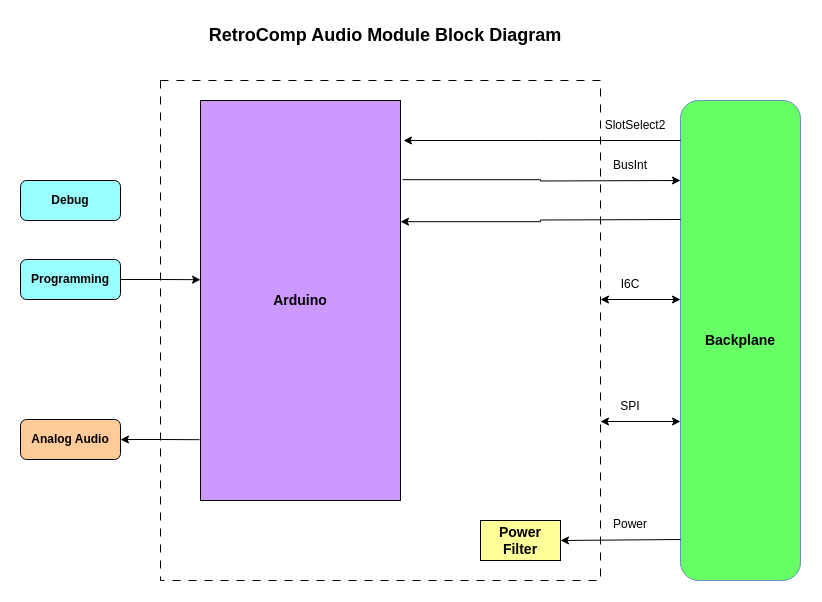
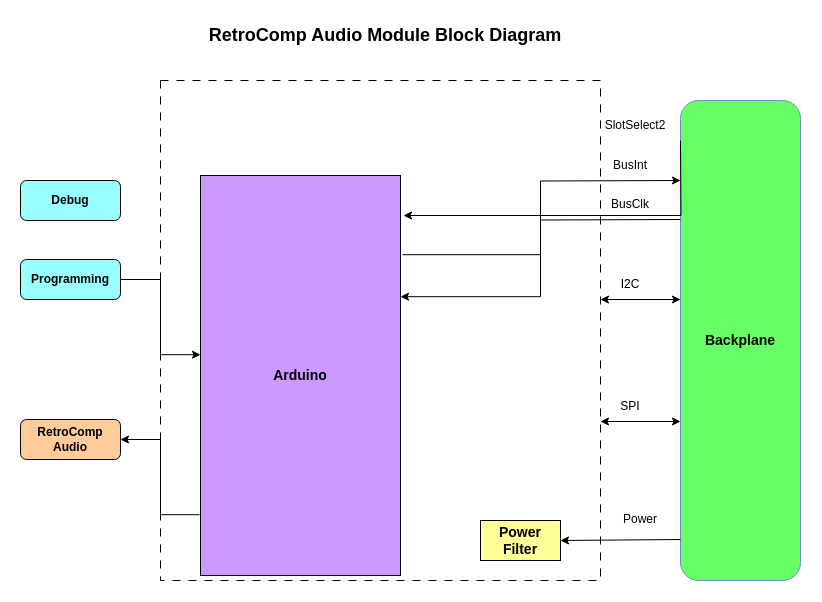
  <mxCell id="0" />
  <mxCell id="1" parent="0" />
  <mxCell id="2" value="" style="rounded=0;whiteSpace=wrap;html=1;dashed=1;dashPattern=8 8;" parent="1" vertex="1"><mxGeometry x="160" y="80" width="440" height="500" as="geometry" /></mxCell>
  <mxCell id="3" value="&lt;b&gt;&lt;font style=&quot;font-size: 14px;&quot;&gt;Backplane&lt;/font&gt;&lt;/b&gt;" style="rounded=1;whiteSpace=wrap;html=1;fillColor=#66FF66;strokeColor=#6c8ebf;" parent="1" vertex="1"><mxGeometry x="680" y="100" width="120" height="480" as="geometry" /></mxCell>
  <mxCell id="4" value="&lt;b&gt;Debug&lt;/b&gt;" style="rounded=1;whiteSpace=wrap;html=1;fillColor=#99FFFF;" parent="1" vertex="1"><mxGeometry x="20" y="180" width="100" height="40" as="geometry" /></mxCell>
- <mxCell id="5" value="&lt;span style=&quot;font-size: 14px;&quot;&gt;&lt;b&gt;Arduino&lt;/b&gt;&lt;/span&gt;" style="rounded=0;whiteSpace=wrap;html=1;fillColor=#CC99FF;" parent="1" vertex="1"><mxGeometry x="200" y="100" width="200" height="400" as="geometry" /></mxCell>
+ <mxCell id="5" value="&lt;span style=&quot;font-size: 14px;&quot;&gt;&lt;b&gt;Arduino&lt;/b&gt;&lt;/span&gt;" style="rounded=0;whiteSpace=wrap;html=1;fillColor=#CC99FF;" parent="1" vertex="1"><mxGeometry x="200" y="175" width="200" height="400" as="geometry" /></mxCell>
  <mxCell id="6" style="edgeStyle=orthogonalEdgeStyle;rounded=0;orthogonalLoop=1;jettySize=auto;html=1;exitX=1;exitY=0.75;exitDx=0;exitDy=0;entryX=0;entryY=0.75;entryDx=0;entryDy=0;startArrow=classic;startFill=1;" parent="1" edge="1"><mxGeometry relative="1" as="geometry"><mxPoint x="600" y="421" as="sourcePoint" /><mxPoint x="680" y="421" as="targetPoint" /></mxGeometry></mxCell>
  <mxCell id="7" value="&lt;span style=&quot;font-size: 14px;&quot;&gt;&lt;b&gt;Power&lt;/b&gt;&lt;/span&gt;&lt;div&gt;&lt;span style=&quot;font-size: 14px;&quot;&gt;&lt;b&gt;Filter&lt;/b&gt;&lt;/span&gt;&lt;/div&gt;" style="rounded=0;whiteSpace=wrap;html=1;fillColor=#FFFF99;" parent="1" vertex="1"><mxGeometry x="480" y="520" width="80" height="40" as="geometry" /></mxCell>
  <mxCell id="8" value="SPI" style="text;html=1;align=center;verticalAlign=middle;whiteSpace=wrap;rounded=0;" parent="1" vertex="1"><mxGeometry x="600" y="391" width="60" height="30" as="geometry" /></mxCell>
  <mxCell id="9" value="&lt;b&gt;&lt;font style=&quot;font-size: 18px;&quot;&gt;RetroComp Audio Module Block Diagram&lt;/font&gt;&lt;/b&gt;" style="text;html=1;align=center;verticalAlign=middle;whiteSpace=wrap;rounded=0;" parent="1" vertex="1"><mxGeometry x="200" y="20" width="370" height="30" as="geometry" /></mxCell>
  <mxCell id="10" style="edgeStyle=orthogonalEdgeStyle;rounded=0;orthogonalLoop=1;jettySize=auto;html=1;exitX=1.01;exitY=0.198;exitDx=0;exitDy=0;entryX=0;entryY=0.75;entryDx=0;entryDy=0;exitPerimeter=0;startArrow=none;startFill=0;endArrow=classic;endFill=1;" parent="1" source="5" edge="1"><mxGeometry relative="1" as="geometry"><mxPoint x="600" y="180" as="sourcePoint" /><mxPoint x="680" y="180" as="targetPoint" /></mxGeometry></mxCell>
  <mxCell id="11" value="BusInt" style="text;html=1;align=center;verticalAlign=middle;whiteSpace=wrap;rounded=0;" parent="1" vertex="1"><mxGeometry x="600" y="150" width="60" height="30" as="geometry" /></mxCell>
  <mxCell id="12" style="edgeStyle=orthogonalEdgeStyle;rounded=0;orthogonalLoop=1;jettySize=auto;html=1;exitX=1;exitY=0.75;exitDx=0;exitDy=0;entryX=1;entryY=0.303;entryDx=0;entryDy=0;entryPerimeter=0;" parent="1" target="5" edge="1"><mxGeometry relative="1" as="geometry"><mxPoint x="680" y="219" as="sourcePoint" /><mxPoint x="600" y="219" as="targetPoint" /></mxGeometry></mxCell>
+ <mxCell id="13" value="BusClk" style="text;html=1;align=center;verticalAlign=middle;whiteSpace=wrap;rounded=0;" parent="1" vertex="1"><mxGeometry x="600" y="189" width="60" height="30" as="geometry" /></mxCell>
  <mxCell id="14" style="edgeStyle=orthogonalEdgeStyle;rounded=0;orthogonalLoop=1;jettySize=auto;html=1;exitX=1;exitY=0.75;exitDx=0;exitDy=0;entryX=1;entryY=0.5;entryDx=0;entryDy=0;" parent="1" target="7" edge="1"><mxGeometry relative="1" as="geometry"><mxPoint x="680" y="539" as="sourcePoint" /><mxPoint x="600" y="539" as="targetPoint" /></mxGeometry></mxCell>
- <mxCell id="15" value="Power" style="text;html=1;align=center;verticalAlign=middle;whiteSpace=wrap;rounded=0;" parent="1" vertex="1"><mxGeometry x="600" y="509" width="60" height="30" as="geometry" /></mxCell>
+ <mxCell id="15" value="Power" style="text;html=1;align=center;verticalAlign=middle;whiteSpace=wrap;rounded=0;" parent="1" vertex="1"><mxGeometry x="610" y="504" width="60" height="30" as="geometry" /></mxCell>
  <mxCell id="16" style="edgeStyle=orthogonalEdgeStyle;rounded=0;orthogonalLoop=1;jettySize=auto;html=1;exitX=1;exitY=0.75;exitDx=0;exitDy=0;entryX=0;entryY=0.75;entryDx=0;entryDy=0;startArrow=classic;startFill=1;" parent="1" edge="1"><mxGeometry relative="1" as="geometry"><mxPoint x="600" y="299" as="sourcePoint" /><mxPoint x="680" y="299" as="targetPoint" /></mxGeometry></mxCell>
- <mxCell id="17" value="I6C" style="text;html=1;align=center;verticalAlign=middle;whiteSpace=wrap;rounded=0;" parent="1" vertex="1"><mxGeometry x="600" y="269" width="60" height="30" as="geometry" /></mxCell>
+ <mxCell id="17" value="I2C" style="text;html=1;align=center;verticalAlign=middle;whiteSpace=wrap;rounded=0;" parent="1" vertex="1"><mxGeometry x="600" y="269" width="60" height="30" as="geometry" /></mxCell>
  <mxCell id="18" value="&lt;b&gt;Programming&lt;/b&gt;" style="rounded=1;whiteSpace=wrap;html=1;fillColor=#99FFFF;" parent="1" vertex="1"><mxGeometry x="20" y="259" width="100" height="40" as="geometry" /></mxCell>
  <mxCell id="19" style="edgeStyle=orthogonalEdgeStyle;rounded=0;orthogonalLoop=1;jettySize=auto;html=1;exitX=1;exitY=0.5;exitDx=0;exitDy=0;entryX=0;entryY=0.448;entryDx=0;entryDy=0;entryPerimeter=0;" parent="1" source="18" target="5" edge="1"><mxGeometry relative="1" as="geometry" /></mxCell>
  <mxCell id="20" style="edgeStyle=orthogonalEdgeStyle;rounded=0;orthogonalLoop=1;jettySize=auto;html=1;exitX=1.015;exitY=0.1;exitDx=0;exitDy=0;entryX=0;entryY=0.75;entryDx=0;entryDy=0;exitPerimeter=0;startArrow=classic;startFill=1;endArrow=none;endFill=0;" parent="1" source="5" edge="1"><mxGeometry relative="1" as="geometry"><mxPoint x="600" y="140" as="sourcePoint" /><mxPoint x="680" y="140" as="targetPoint" /></mxGeometry></mxCell>
  <mxCell id="21" value="SlotSelect2" style="text;html=1;align=center;verticalAlign=middle;whiteSpace=wrap;rounded=0;" parent="1" vertex="1"><mxGeometry x="580" y="110" width="110" height="30" as="geometry" /></mxCell>
- <mxCell id="22" value="&lt;b&gt;Analog Audio&lt;/b&gt;" style="rounded=1;whiteSpace=wrap;html=1;fillColor=#FFCC99;" parent="1" vertex="1"><mxGeometry x="20" y="419" width="100" height="40" as="geometry" /></mxCell>
+ <mxCell id="22" value="&lt;b&gt;RetroComp Audio&lt;/b&gt;" style="rounded=1;whiteSpace=wrap;html=1;fillColor=#FFCC99;" parent="1" vertex="1"><mxGeometry x="20" y="419" width="100" height="40" as="geometry" /></mxCell>
  <mxCell id="23" style="edgeStyle=orthogonalEdgeStyle;rounded=0;orthogonalLoop=1;jettySize=auto;html=1;exitX=1;exitY=0.5;exitDx=0;exitDy=0;entryX=-0.005;entryY=0.848;entryDx=0;entryDy=0;entryPerimeter=0;startArrow=classic;startFill=1;endArrow=none;endFill=0;" parent="1" source="22" target="5" edge="1"><mxGeometry relative="1" as="geometry" /></mxCell>
